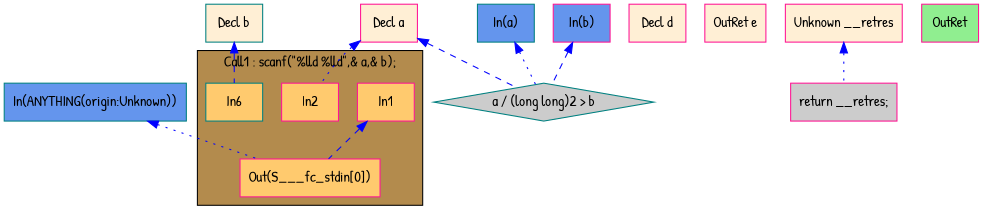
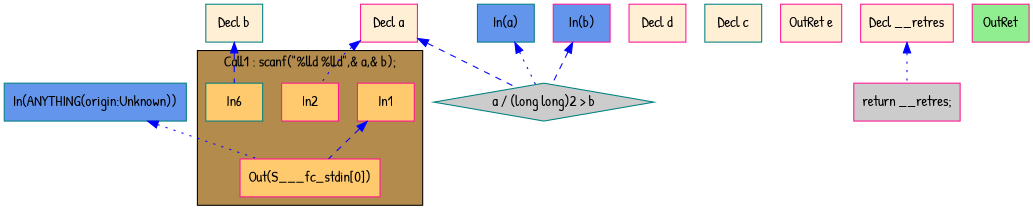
  digraph {
    fontname="Patrick Hand"
    rankdir=TB
    node [color=deeppink fillcolor="#FFEFD5" fontname="Patrick Hand" shape=box style=filled]
    edge [color="#0000FF" dir=back fontname="Patrick Hand" style=dashed]
    n1 [fillcolor="#FFCA6E" label=In1]
    n2 [fillcolor="#FFCA6E" label=In2]
    n3 [color=teal fillcolor="#FFCA6E" label=In6]
    n4 [fillcolor="#FFCA6E" label="Out(S___fc_stdin[0])"]
    n5 [label="Decl a"]
    n6 [color=teal fillcolor="#CCCCCC" label="a / (long long)2 > b" shape=diamond]
    n7 [color=teal label="Decl b"]
    n8 [label="Decl d"]
+   n9 [color=teal label="Decl c"]
    n10 [label="OutRet e"]
-   n11 [label="Unknown __retres"]
+   n11 [label="Decl __retres"]
    n12 [fillcolor="#CCCCCC" label="return __retres;"]
    n13 [fillcolor="#90EE90" label=OutRet]
    n14 [color=teal fillcolor="#6495ED" label="In(a)"]
    n15 [fillcolor="#6495ED" label="In(b)"]
    n16 [color=teal fillcolor="#6495ED" label="In(ANYTHING(origin:Unknown))"]
    subgraph cluster_1 {
      fillcolor="#B38B4D"
      label="Call1 : scanf(\"%lld %lld\",& a,& b);"
      style=filled
      n1
      n2
      n3
      n4
    }
    n1 -> n4
    n5 -> n2 [style=dotted]
    n5 -> n6
    n7 -> n3
    n11 -> n12 [style=dotted]
    n14 -> n6 [style=dotted]
    n15 -> n6
    n16 -> n4 [style=dotted]
  }
